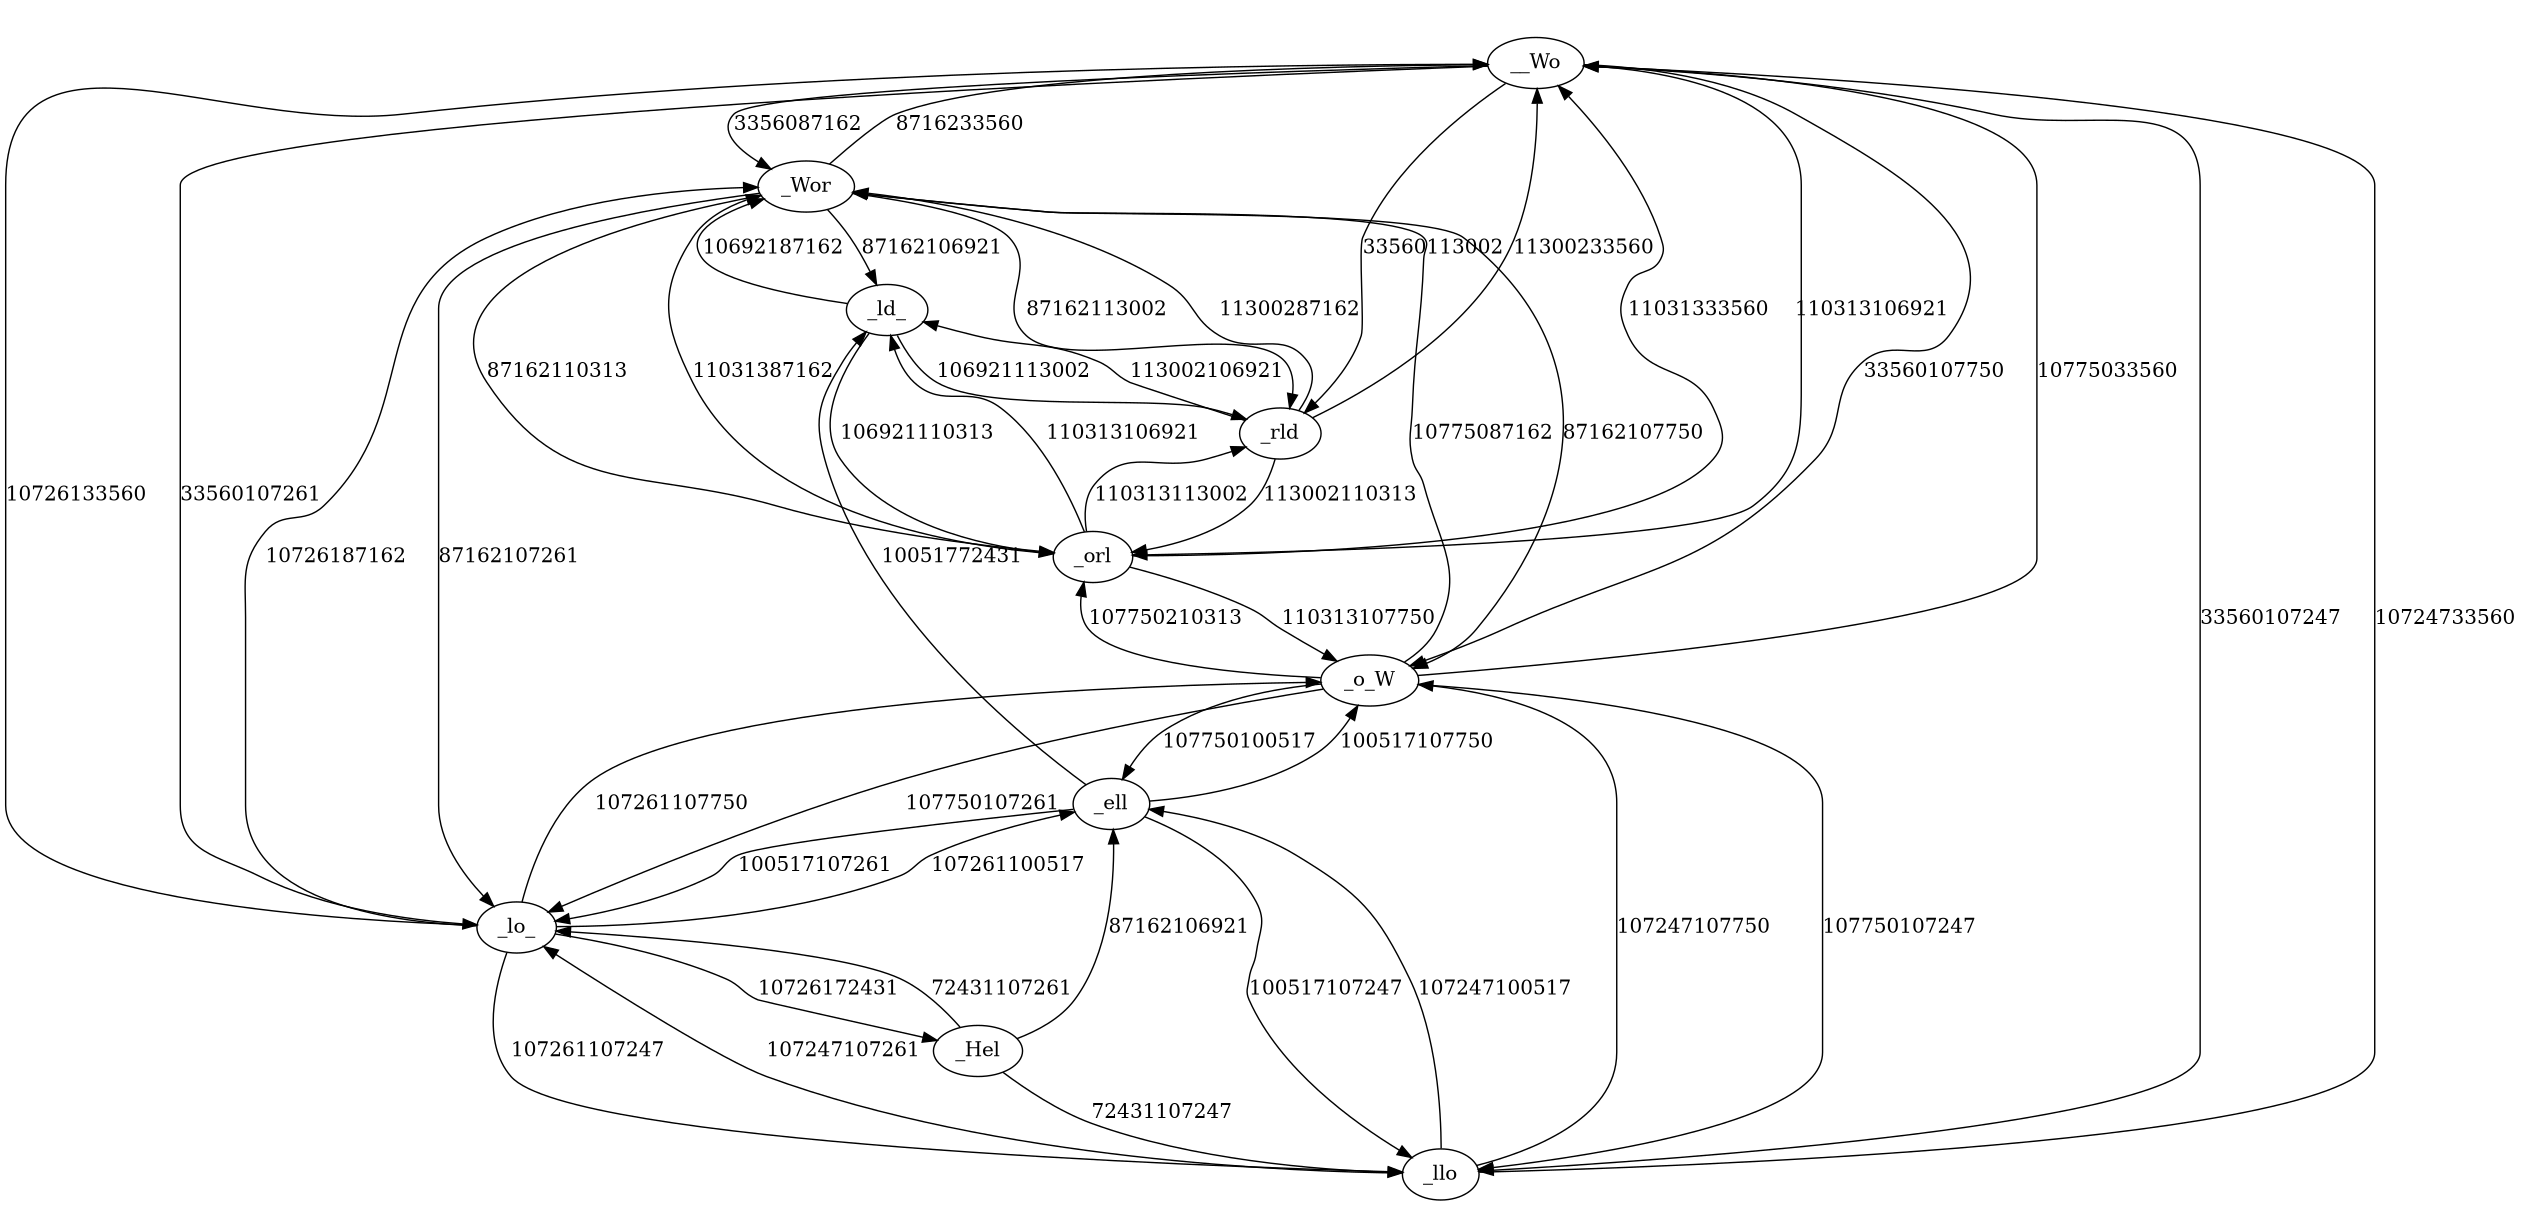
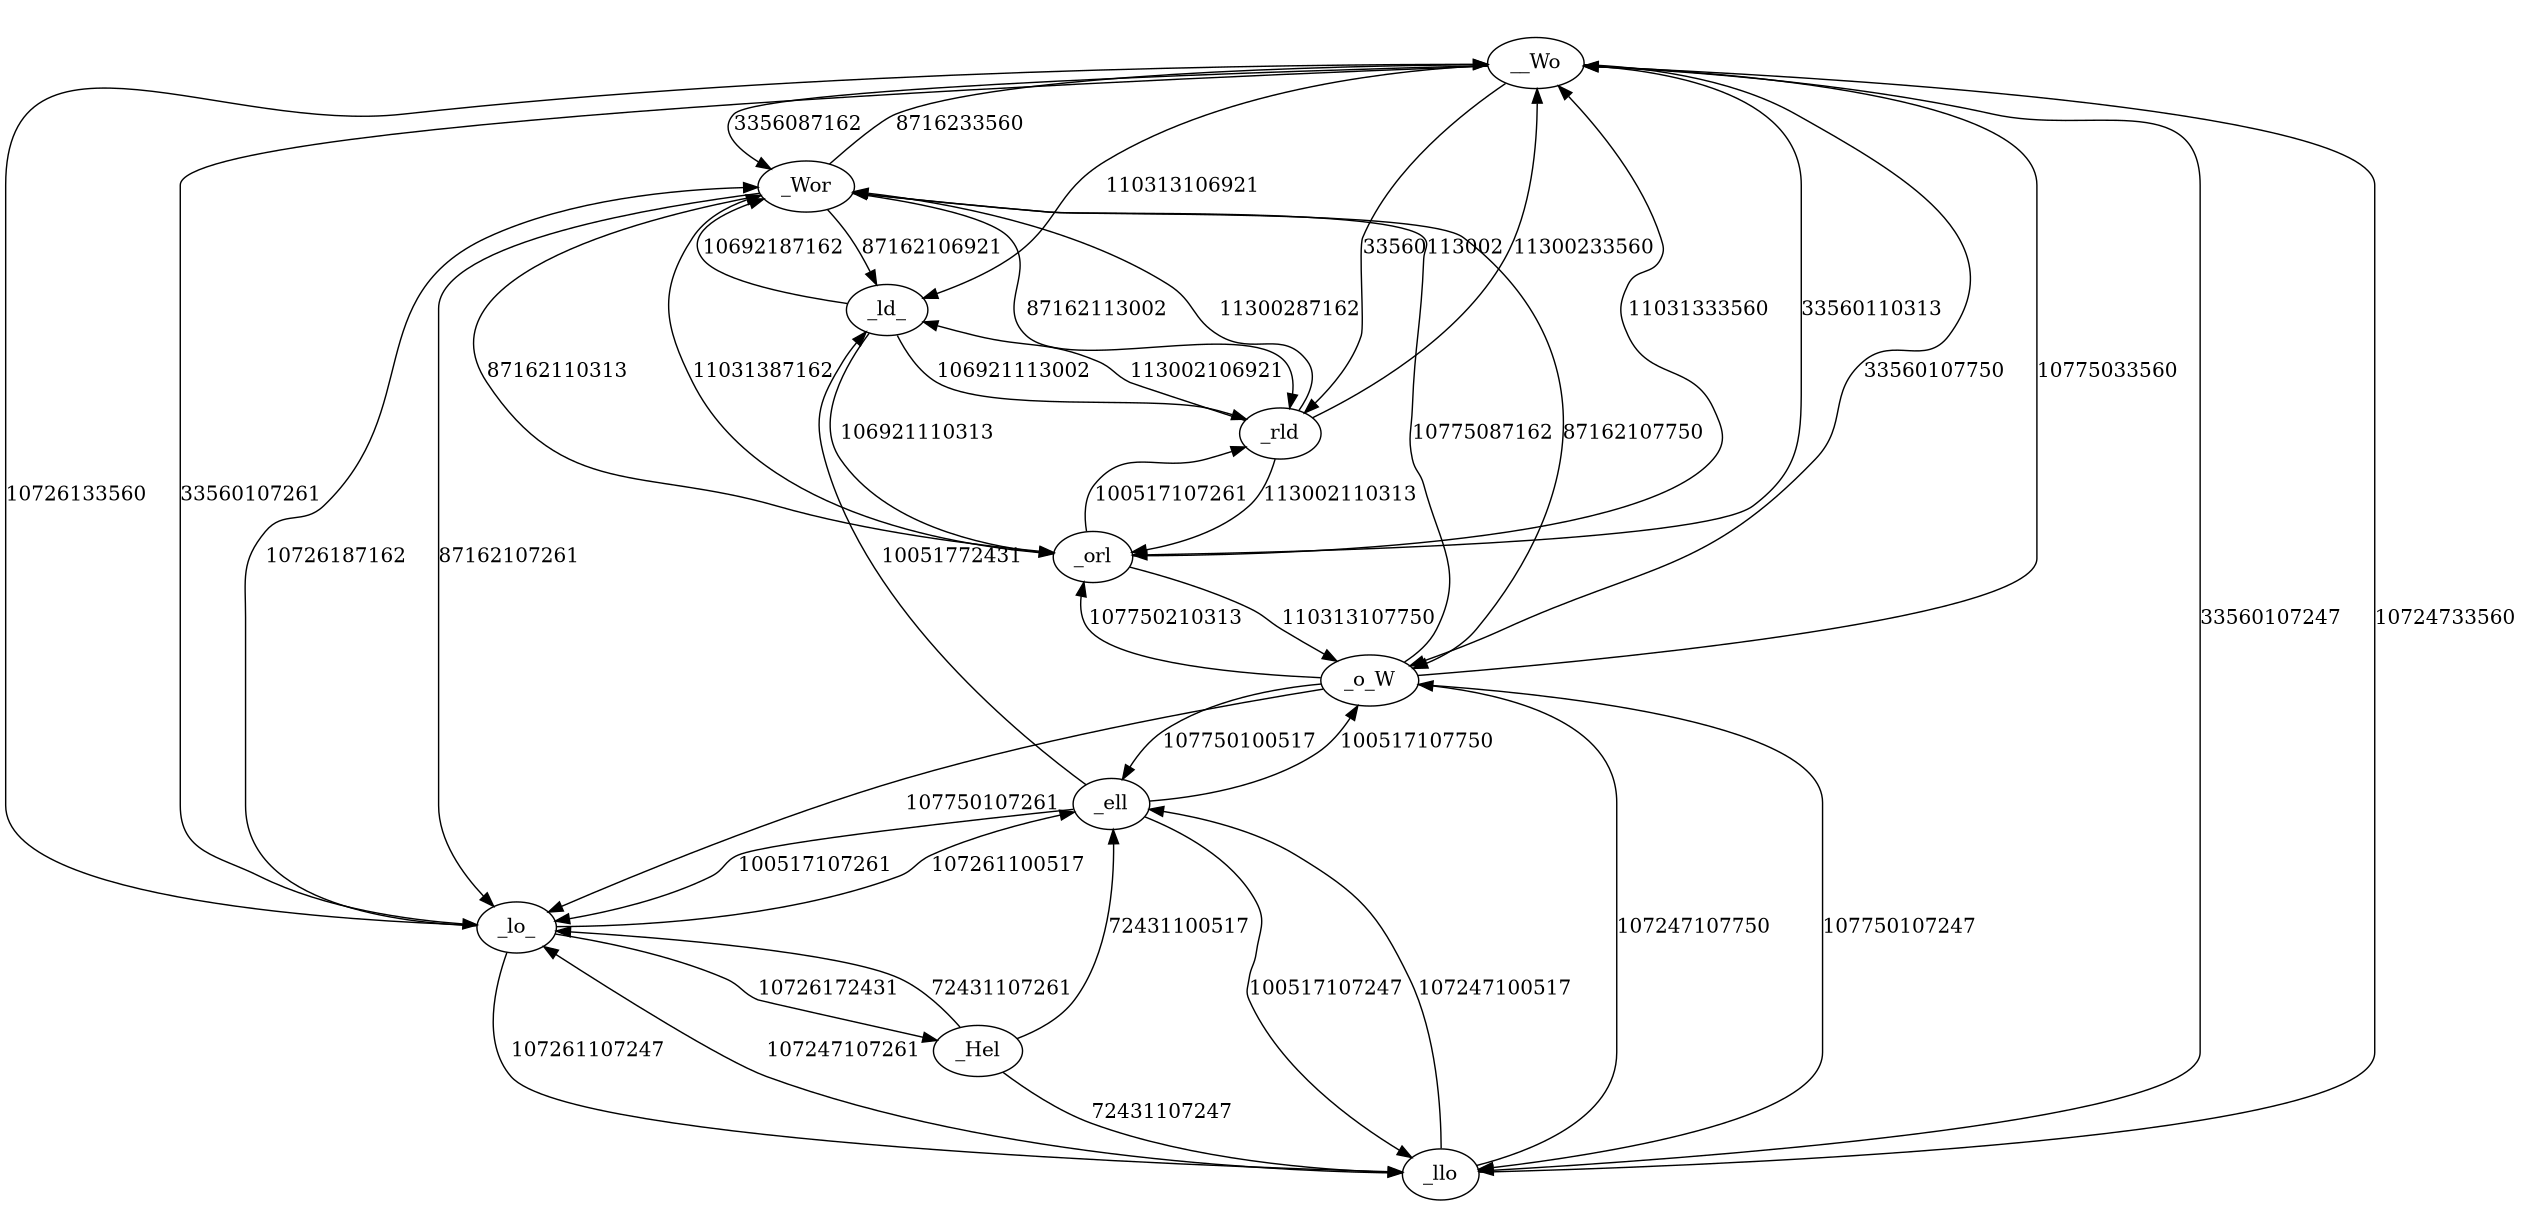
  digraph {
    edge [weight=1.0]
    __Wo
    _Wor
    _orl
    _o_W
    _llo
    _rld
    _lo_
    _ld_
    _ell
    _Hel
    __Wo -> _Wor [label=3356087162]
-   __Wo -> _orl [label=110313106921]
+   __Wo -> _orl [label=33560110313]
    __Wo -> _o_W [label=33560107750]
    __Wo -> _llo [label=33560107247]
    __Wo -> _rld [label=33560113002]
    __Wo -> _lo_ [label=33560107261]
    _Wor -> __Wo [label=8716233560]
    _Wor -> _orl [label=87162110313]
    _Wor -> _o_W [label=87162107750]
    _Wor -> _rld [label=87162113002]
    _Wor -> _lo_ [label=87162107261]
    _Wor -> _ld_ [label=87162106921]
    _orl -> __Wo [label=11031333560]
    _orl -> _Wor [label=11031387162]
    _orl -> _o_W [label=110313107750]
-   _orl -> _rld [label=110313113002]
-   _orl -> _ld_ [label=110313106921]
+   _orl -> _rld [label=100517107261]
+   __Wo -> _ld_ [label=110313106921]
    _o_W -> __Wo [label=10775033560]
    _o_W -> _Wor [label=10775087162]
    _o_W -> _orl [label=107750210313]
    _o_W -> _llo [label=107750107247]
    _o_W -> _lo_ [label=107750107261]
    _o_W -> _ell [label=107750100517]
    _llo -> __Wo [label=10724733560]
    _llo -> _o_W [label=107247107750]
    _llo -> _lo_ [label=107247107261]
    _llo -> _ell [label=107247100517]
    _rld -> __Wo [label=11300233560]
    _rld -> _Wor [label=11300287162]
    _rld -> _orl [label=113002110313]
    _rld -> _ld_ [label=113002106921]
    _lo_ -> __Wo [label=10726133560]
    _lo_ -> _Wor [label=10726187162]
-   _lo_ -> _o_W [label=107261107750]
    _lo_ -> _llo [label=107261107247]
    _lo_ -> _ell [label=107261100517]
    _lo_ -> _Hel [label=10726172431]
    _ld_ -> _Wor [label=10692187162]
    _ld_ -> _orl [label=106921110313]
    _ld_ -> _rld [label=106921113002]
    _ell -> _o_W [label=100517107750]
    _ell -> _llo [label=100517107247]
    _ell -> _lo_ [label=100517107261]
    _ell -> _ld_ [label=10051772431]
    _Hel -> _llo [label=72431107247]
    _Hel -> _lo_ [label=72431107261]
-   _Hel -> _ell [label=87162106921]
+   _Hel -> _ell [label=72431100517]
  }
